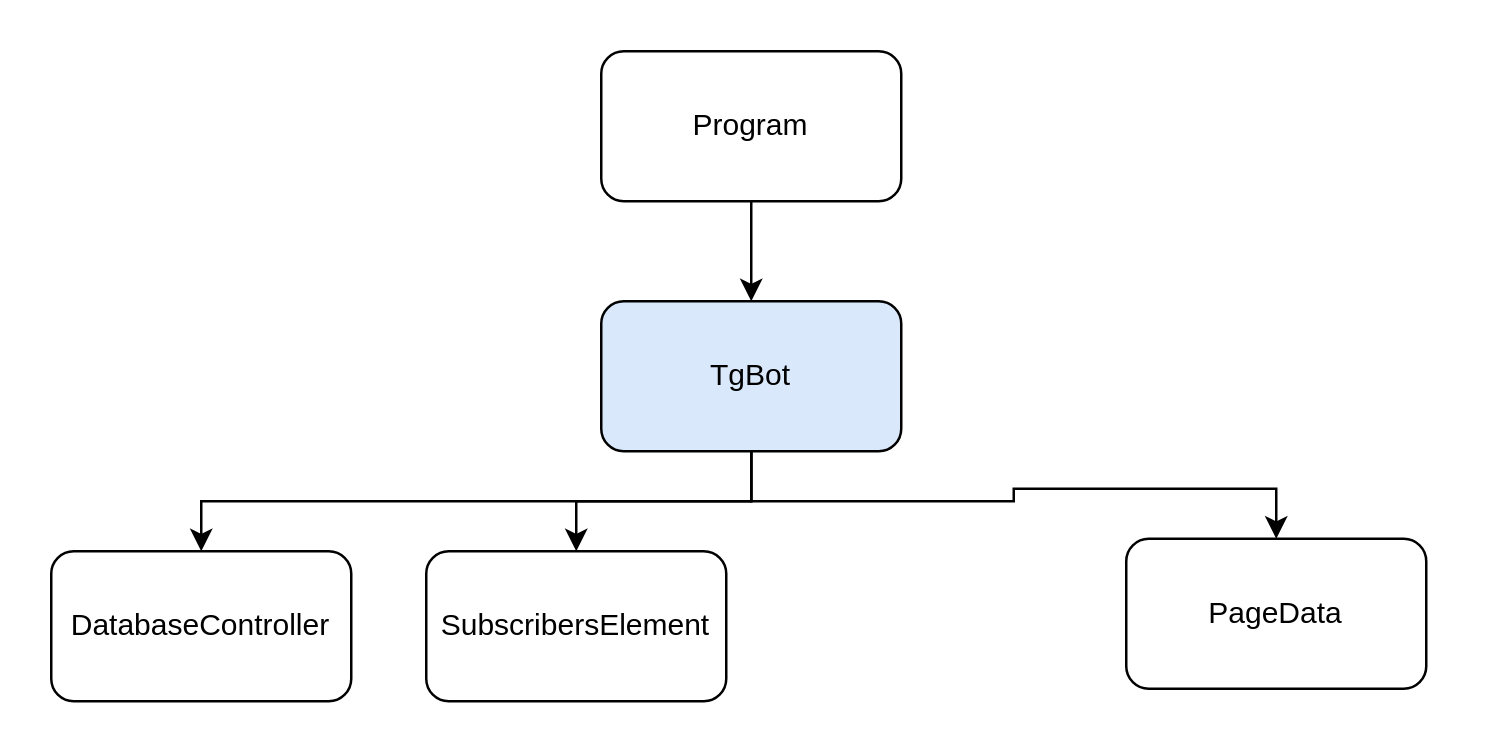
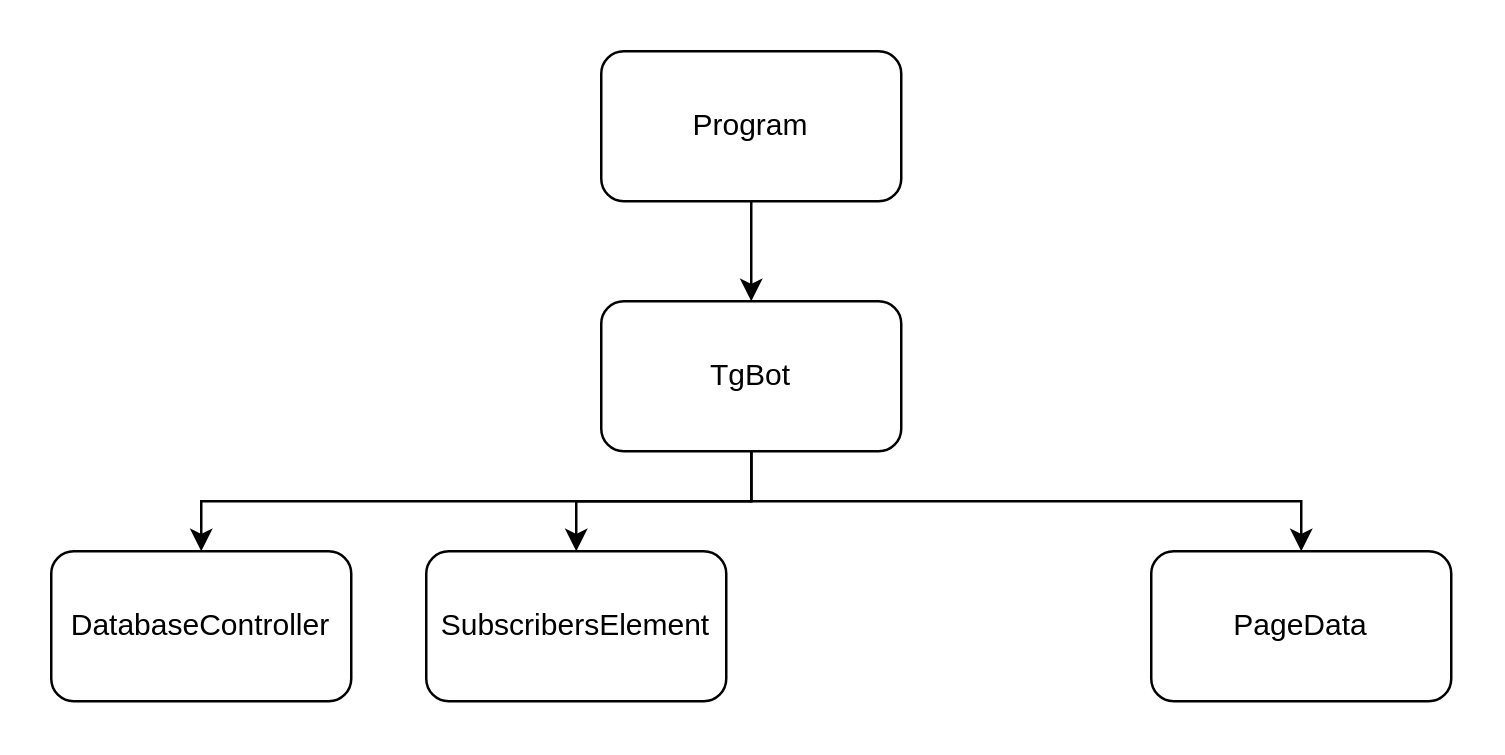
  <mxCell id="0" />
  <mxCell id="1" parent="0" />
  <mxCell id="2" style="edgeStyle=orthogonalEdgeStyle;rounded=0;orthogonalLoop=1;jettySize=auto;html=1;exitX=0.5;exitY=1;exitDx=0;exitDy=0;entryX=0.5;entryY=0;entryDx=0;entryDy=0;" edge="1" parent="1" source="3" target="7"><mxGeometry relative="1" as="geometry" /></mxCell>
  <mxCell id="3" value="Program" style="rounded=1;whiteSpace=wrap;html=1;" parent="1" vertex="1"><mxGeometry x="240" y="20" width="120" height="60" as="geometry" /></mxCell>
  <mxCell id="4" style="edgeStyle=orthogonalEdgeStyle;rounded=0;orthogonalLoop=1;jettySize=auto;html=1;exitX=0.5;exitY=1;exitDx=0;exitDy=0;entryX=0.5;entryY=0;entryDx=0;entryDy=0;" edge="1" parent="1" source="7" target="9"><mxGeometry relative="1" as="geometry" /></mxCell>
  <mxCell id="5" style="edgeStyle=orthogonalEdgeStyle;rounded=0;orthogonalLoop=1;jettySize=auto;html=1;exitX=0.5;exitY=1;exitDx=0;exitDy=0;entryX=0.5;entryY=0;entryDx=0;entryDy=0;" edge="1" parent="1" source="7" target="8"><mxGeometry relative="1" as="geometry" /></mxCell>
  <mxCell id="6" style="edgeStyle=orthogonalEdgeStyle;rounded=0;orthogonalLoop=1;jettySize=auto;html=1;exitX=0.5;exitY=1;exitDx=0;exitDy=0;entryX=0.5;entryY=0;entryDx=0;entryDy=0;" edge="1" parent="1" source="7" target="10"><mxGeometry relative="1" as="geometry" /></mxCell>
- <mxCell id="7" value="TgBot" style="rounded=1;whiteSpace=wrap;html=1;fillColor=#dae8fc;" vertex="1" parent="1"><mxGeometry x="240" y="120" width="120" height="60" as="geometry" /></mxCell>
+ <mxCell id="7" value="TgBot" style="rounded=1;whiteSpace=wrap;html=1;" vertex="1" parent="1"><mxGeometry x="240" y="120" width="120" height="60" as="geometry" /></mxCell>
  <mxCell id="8" value="DatabaseController" style="rounded=1;whiteSpace=wrap;html=1;" vertex="1" parent="1"><mxGeometry x="20" y="220" width="120" height="60" as="geometry" /></mxCell>
  <mxCell id="9" value="SubscribersElement" style="rounded=1;whiteSpace=wrap;html=1;" vertex="1" parent="1"><mxGeometry x="170" y="220" width="120" height="60" as="geometry" /></mxCell>
- <mxCell id="10" value="PageData" style="rounded=1;whiteSpace=wrap;html=1;" vertex="1" parent="1"><mxGeometry x="450" y="215" width="120" height="60" as="geometry" /></mxCell>
+ <mxCell id="10" value="PageData" style="rounded=1;whiteSpace=wrap;html=1;" vertex="1" parent="1"><mxGeometry x="460" y="220" width="120" height="60" as="geometry" /></mxCell>
